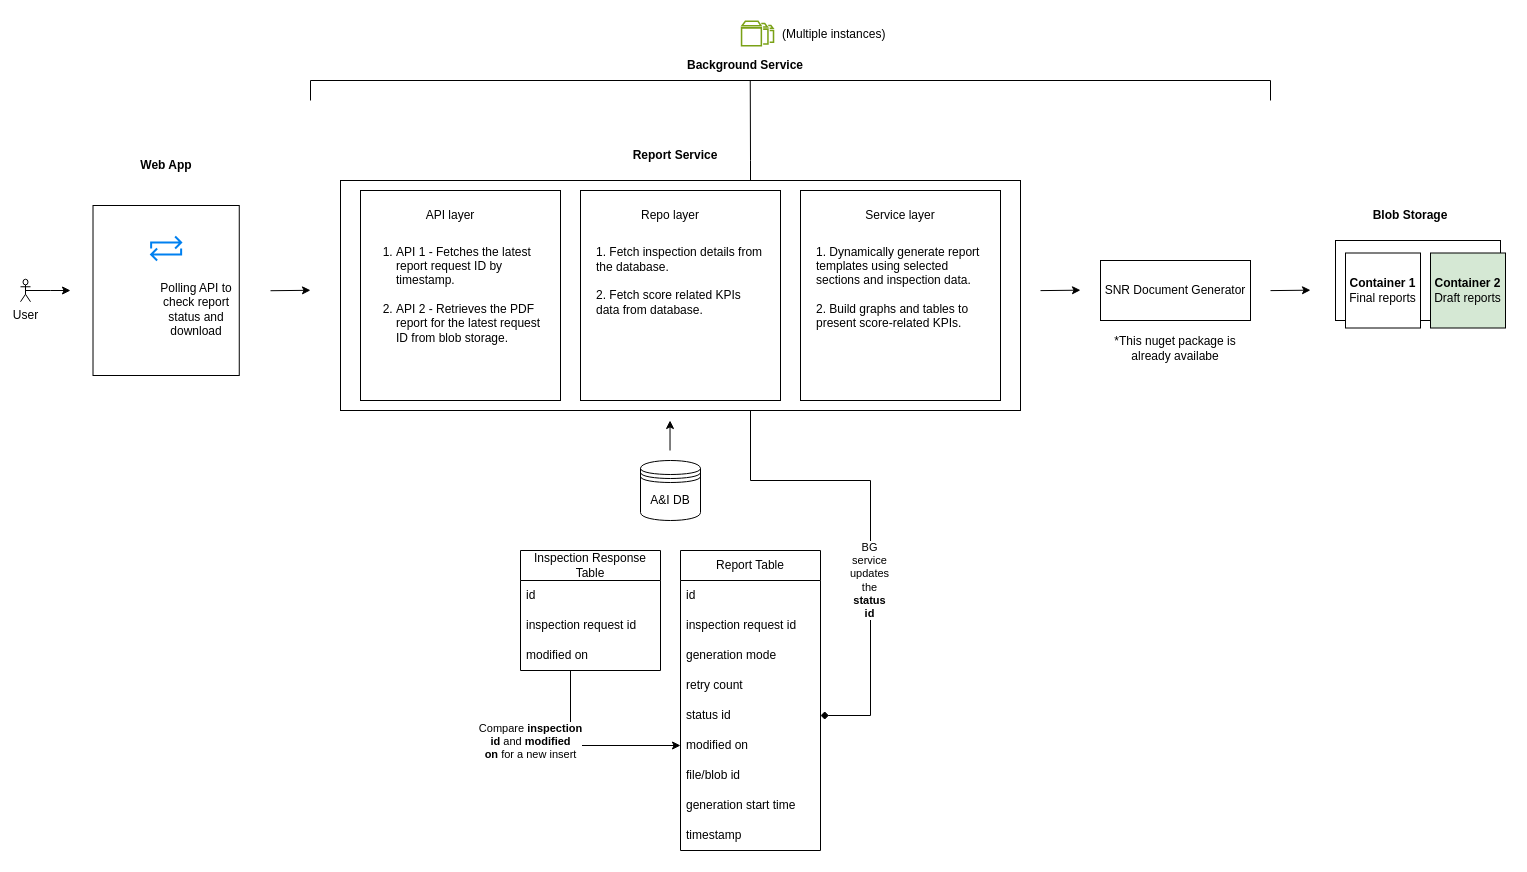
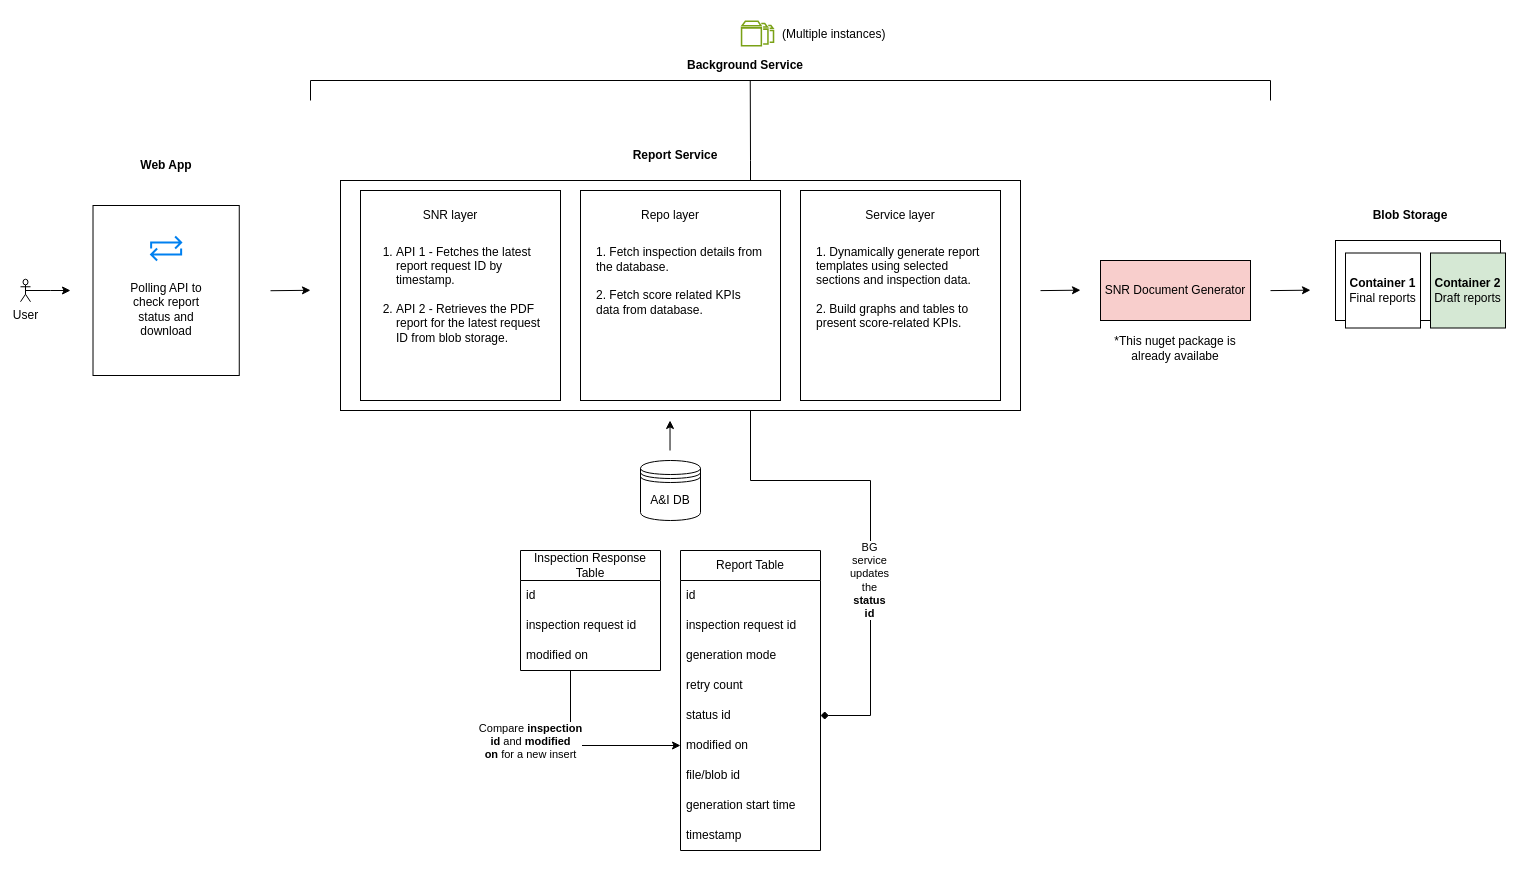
  <mxCell id="0" />
  <mxCell id="1" parent="0" />
  <mxCell id="2" value="" style="endArrow=diamond;html=1;rounded=0;entryX=1;entryY=0.5;entryDx=0;entryDy=0;exitX=0.528;exitY=1.002;exitDx=0;exitDy=0;exitPerimeter=0;" parent="1" source="51" target="12" edge="1"><mxGeometry width="50" height="50" relative="1" as="geometry"><mxPoint x="920" y="480" as="sourcePoint" /><mxPoint x="900" y="500" as="targetPoint" /><Array as="points"><mxPoint x="750" y="160" /><mxPoint x="750" y="480" /><mxPoint x="870" y="480" /><mxPoint x="870" y="715" /></Array></mxGeometry></mxCell>
- <mxCell id="3" value="SNR Document Generator" style="rounded=0;whiteSpace=wrap;html=1;" parent="1" vertex="1"><mxGeometry x="1100" y="260" width="150" height="60" as="geometry" /></mxCell>
+ <mxCell id="3" value="SNR Document Generator" style="rounded=0;whiteSpace=wrap;html=1;fillColor=#f8cecc;" parent="1" vertex="1"><mxGeometry x="1100" y="260" width="150" height="60" as="geometry" /></mxCell>
  <mxCell id="4" value="Report Service" style="text;html=1;align=center;verticalAlign=middle;whiteSpace=wrap;rounded=0;fontStyle=1" parent="1" vertex="1"><mxGeometry x="590" y="140" width="170" height="30" as="geometry" /></mxCell>
  <mxCell id="5" style="edgeStyle=orthogonalEdgeStyle;rounded=0;orthogonalLoop=1;jettySize=auto;html=1;exitX=0.5;exitY=0.5;exitDx=0;exitDy=0;exitPerimeter=0;" parent="1" source="6" edge="1"><mxGeometry relative="1" as="geometry"><mxPoint x="70" y="290" as="targetPoint" /></mxGeometry></mxCell>
  <mxCell id="6" value="User" style="shape=umlActor;verticalLabelPosition=bottom;verticalAlign=top;html=1;outlineConnect=0;" parent="1" vertex="1"><mxGeometry x="20" y="278.75" width="10" height="22.5" as="geometry" /></mxCell>
  <mxCell id="7" value="&lt;span style=&quot;font-weight: normal;&quot;&gt;Report Table&lt;/span&gt;" style="swimlane;fontStyle=1;childLayout=stackLayout;horizontal=1;startSize=30;horizontalStack=0;resizeParent=1;resizeParentMax=0;resizeLast=0;collapsible=1;marginBottom=0;whiteSpace=wrap;html=1;" parent="1" vertex="1"><mxGeometry x="680" y="550" width="140" height="300" as="geometry"><mxRectangle x="40" y="250" width="60" height="30" as="alternateBounds" /></mxGeometry></mxCell>
  <mxCell id="8" value="id" style="text;strokeColor=none;fillColor=none;align=left;verticalAlign=middle;spacingLeft=4;spacingRight=4;overflow=hidden;points=[[0,0.5],[1,0.5]];portConstraint=eastwest;rotatable=0;whiteSpace=wrap;html=1;" parent="7" vertex="1"><mxGeometry y="30" width="140" height="30" as="geometry" /></mxCell>
  <mxCell id="9" value="inspection request id" style="text;strokeColor=none;fillColor=none;align=left;verticalAlign=middle;spacingLeft=4;spacingRight=4;overflow=hidden;points=[[0,0.5],[1,0.5]];portConstraint=eastwest;rotatable=0;whiteSpace=wrap;html=1;" parent="7" vertex="1"><mxGeometry y="60" width="140" height="30" as="geometry" /></mxCell>
  <mxCell id="10" value="generation mode" style="text;strokeColor=none;fillColor=none;align=left;verticalAlign=middle;spacingLeft=4;spacingRight=4;overflow=hidden;points=[[0,0.5],[1,0.5]];portConstraint=eastwest;rotatable=0;whiteSpace=wrap;html=1;" parent="7" vertex="1"><mxGeometry y="90" width="140" height="30" as="geometry" /></mxCell>
  <mxCell id="11" value="retry count" style="text;strokeColor=none;fillColor=none;align=left;verticalAlign=middle;spacingLeft=4;spacingRight=4;overflow=hidden;points=[[0,0.5],[1,0.5]];portConstraint=eastwest;rotatable=0;whiteSpace=wrap;html=1;" parent="7" vertex="1"><mxGeometry y="120" width="140" height="30" as="geometry" /></mxCell>
  <mxCell id="12" value="status id" style="text;strokeColor=none;fillColor=none;align=left;verticalAlign=middle;spacingLeft=4;spacingRight=4;overflow=hidden;points=[[0,0.5],[1,0.5]];portConstraint=eastwest;rotatable=0;whiteSpace=wrap;html=1;" parent="7" vertex="1"><mxGeometry y="150" width="140" height="30" as="geometry" /></mxCell>
  <mxCell id="13" value="modified on" style="text;strokeColor=none;fillColor=none;align=left;verticalAlign=middle;spacingLeft=4;spacingRight=4;overflow=hidden;points=[[0,0.5],[1,0.5]];portConstraint=eastwest;rotatable=0;whiteSpace=wrap;html=1;" parent="7" vertex="1"><mxGeometry y="180" width="140" height="30" as="geometry" /></mxCell>
  <mxCell id="14" value="file/blob id" style="text;strokeColor=none;fillColor=none;align=left;verticalAlign=middle;spacingLeft=4;spacingRight=4;overflow=hidden;points=[[0,0.5],[1,0.5]];portConstraint=eastwest;rotatable=0;whiteSpace=wrap;html=1;" parent="7" vertex="1"><mxGeometry y="210" width="140" height="30" as="geometry" /></mxCell>
  <mxCell id="15" value="generation start time" style="text;strokeColor=none;fillColor=none;align=left;verticalAlign=middle;spacingLeft=4;spacingRight=4;overflow=hidden;points=[[0,0.5],[1,0.5]];portConstraint=eastwest;rotatable=0;whiteSpace=wrap;html=1;" parent="7" vertex="1"><mxGeometry y="240" width="140" height="30" as="geometry" /></mxCell>
  <mxCell id="16" value="timestamp" style="text;strokeColor=none;fillColor=none;align=left;verticalAlign=middle;spacingLeft=4;spacingRight=4;overflow=hidden;points=[[0,0.5],[1,0.5]];portConstraint=eastwest;rotatable=0;whiteSpace=wrap;html=1;" parent="7" vertex="1"><mxGeometry y="270" width="140" height="30" as="geometry" /></mxCell>
  <mxCell id="17" value="A&amp;amp;I DB" style="shape=datastore;whiteSpace=wrap;html=1;fontStyle=0" parent="1" vertex="1"><mxGeometry x="640" y="460" width="60" height="60" as="geometry" /></mxCell>
  <mxCell id="18" value="" style="endArrow=classic;html=1;rounded=0;entryX=0.45;entryY=1;entryDx=0;entryDy=0;entryPerimeter=0;" parent="1" edge="1"><mxGeometry width="50" height="50" relative="1" as="geometry"><mxPoint x="669.52" y="450" as="sourcePoint" /><mxPoint x="669.52" y="420" as="targetPoint" /></mxGeometry></mxCell>
  <mxCell id="19" value="" style="group;labelBackgroundColor=none;" parent="1" vertex="1" connectable="0"><mxGeometry x="340" y="180" width="680" height="230" as="geometry" /></mxCell>
  <mxCell id="20" value="" style="rounded=0;whiteSpace=wrap;html=1;" parent="19" vertex="1"><mxGeometry width="680" height="230" as="geometry" /></mxCell>
  <mxCell id="21" value="" style="rounded=0;whiteSpace=wrap;html=1;" parent="19" vertex="1"><mxGeometry x="20" y="10" width="200" height="210" as="geometry" /></mxCell>
- <mxCell id="22" value="API layer" style="text;html=1;align=center;verticalAlign=middle;whiteSpace=wrap;rounded=0;" parent="19" vertex="1"><mxGeometry x="80" y="20" width="60" height="30" as="geometry" /></mxCell>
+ <mxCell id="22" value="SNR layer" style="text;html=1;align=center;verticalAlign=middle;whiteSpace=wrap;rounded=0;" parent="19" vertex="1"><mxGeometry x="80" y="20" width="60" height="30" as="geometry" /></mxCell>
  <mxCell id="23" value="&lt;span style=&quot;color: rgba(0, 0, 0, 0); font-family: monospace; font-size: 0px; text-align: start; text-wrap-mode: nowrap;&quot;&gt;%3CmxGraphModel%3E%3Croot%3E%3CmxCell%20id%3D%220%22%2F%3E%3CmxCell%20id%3D%221%22%20parent%3D%220%22%2F%3E%3CmxCell%20id%3D%222%22%20value%3D%22Repo%20layer%22%20style%3D%22text%3Bhtml%3D1%3Balign%3Dcenter%3BverticalAlign%3Dmiddle%3BwhiteSpace%3Dwrap%3Brounded%3D0%3B%22%20vertex%3D%221%22%20parent%3D%221%22%3E%3CmxGeometry%20x%3D%22710%22%20y%3D%22265%22%20width%3D%2280%22%20height%3D%2230%22%20as%3D%22geometry%22%2F%3E%3C%2FmxCell%3E%3CmxCell%20id%3D%223%22%20value%3D%22Fetch%20inspection%20and%20score%20related%20KPIs%20data%20from%20DB%22%20style%3D%22text%3Bhtml%3D1%3Balign%3Dcenter%3BverticalAlign%3Dmiddle%3BwhiteSpace%3Dwrap%3Brounded%3D0%3B%22%20vertex%3D%221%22%20parent%3D%221%22%3E%3CmxGeometry%20x%3D%22710%22%20y%3D%22300%22%20width%3D%2280%22%20height%3D%22130%22%20as%3D%22geometry%22%2F%3E%3C%2FmxCell%3E%3C%2Froot%3E%3C%2FmxGraphModel%3E&lt;/span&gt;" style="rounded=0;whiteSpace=wrap;html=1;" parent="19" vertex="1"><mxGeometry x="240" y="10" width="200" height="210" as="geometry" /></mxCell>
  <mxCell id="24" value="&lt;ol&gt;&lt;li&gt;API 1 - Fetches the latest report request ID by timestamp.&lt;br&gt;&lt;br&gt;&lt;/li&gt;&lt;li&gt;API 2 - Retrieves the PDF report for the latest request ID from blob storage.&lt;/li&gt;&lt;/ol&gt;&lt;div&gt;&lt;div&gt;&lt;br&gt;&lt;/div&gt;&lt;div&gt;&lt;br&gt;&lt;/div&gt;&lt;/div&gt;" style="text;strokeColor=none;fillColor=none;align=left;verticalAlign=middle;spacingLeft=4;spacingRight=4;overflow=hidden;points=[[0,0.5],[1,0.5]];portConstraint=eastwest;rotatable=0;whiteSpace=wrap;html=1;" parent="19" vertex="1"><mxGeometry x="10" y="50" width="200" height="140" as="geometry" /></mxCell>
  <mxCell id="25" value="Repo layer" style="text;html=1;align=center;verticalAlign=middle;whiteSpace=wrap;rounded=0;" parent="19" vertex="1"><mxGeometry x="290" y="20" width="80" height="30" as="geometry" /></mxCell>
  <mxCell id="26" value="&lt;span style=&quot;color: rgba(0, 0, 0, 0); font-family: monospace; font-size: 0px; text-align: start; text-wrap-mode: nowrap;&quot;&gt;%3CmxGraphModel%3E%3Croot%3E%3CmxCell%20id%3D%220%22%2F%3E%3CmxCell%20id%3D%221%22%20parent%3D%220%22%2F%3E%3CmxCell%20id%3D%222%22%20value%3D%22Repo%20layer%22%20style%3D%22text%3Bhtml%3D1%3Balign%3Dcenter%3BverticalAlign%3Dmiddle%3BwhiteSpace%3Dwrap%3Brounded%3D0%3B%22%20vertex%3D%221%22%20parent%3D%221%22%3E%3CmxGeometry%20x%3D%22710%22%20y%3D%22265%22%20width%3D%2280%22%20height%3D%2230%22%20as%3D%22geometry%22%2F%3E%3C%2FmxCell%3E%3CmxCell%20id%3D%223%22%20value%3D%22Fetch%20inspection%20and%20score%20related%20KPIs%20data%20from%20DB%22%20style%3D%22text%3Bhtml%3D1%3Balign%3Dcenter%3BverticalAlign%3Dmiddle%3BwhiteSpace%3Dwrap%3Brounded%3D0%3B%22%20vertex%3D%221%22%20parent%3D%221%22%3E%3CmxGeometry%20x%3D%22710%22%20y%3D%22300%22%20width%3D%2280%22%20height%3D%22130%22%20as%3D%22geometry%22%2F%3E%3C%2FmxCell%3E%3C%2Froot%3E%3C%2FmxGraphModel%3E&lt;/span&gt;" style="rounded=0;whiteSpace=wrap;html=1;" parent="19" vertex="1"><mxGeometry x="460" y="10" width="200" height="210" as="geometry" /></mxCell>
  <mxCell id="27" value="Service layer" style="text;html=1;align=center;verticalAlign=middle;whiteSpace=wrap;rounded=0;" parent="19" vertex="1"><mxGeometry x="520" y="20" width="80" height="30" as="geometry" /></mxCell>
  <mxCell id="28" value="&lt;span style=&quot;text-align: center;&quot;&gt;1. Fetch inspection details from the database.&lt;br&gt;&lt;br&gt;2. Fetch&amp;nbsp;&lt;/span&gt;&lt;span style=&quot;text-align: center;&quot;&gt;score related KPIs data from database.&lt;/span&gt;&lt;span style=&quot;text-align: center;&quot;&gt;&lt;br&gt;&lt;/span&gt;&lt;div&gt;&lt;div&gt;&lt;span style=&quot;text-align: center;&quot;&gt;&lt;br&gt;&lt;/span&gt;&lt;/div&gt;&lt;div&gt;&lt;span style=&quot;text-align: center;&quot;&gt;&lt;br&gt;&lt;/span&gt;&lt;/div&gt;&lt;/div&gt;" style="text;strokeColor=none;fillColor=none;align=left;verticalAlign=middle;spacingLeft=4;spacingRight=4;overflow=hidden;points=[[0,0.5],[1,0.5]];portConstraint=eastwest;rotatable=0;whiteSpace=wrap;html=1;" parent="19" vertex="1"><mxGeometry x="250" y="62.5" width="180" height="105" as="geometry" /></mxCell>
  <mxCell id="29" value="&lt;span style=&quot;text-align: center;&quot;&gt;1.&amp;nbsp;&lt;/span&gt;Dynamically generate report templates using selected sections and inspection data.&lt;span style=&quot;text-align: center;&quot;&gt;&lt;br&gt;&lt;br&gt;2.&amp;nbsp;&lt;/span&gt;Build graphs and tables to present score-related KPIs.&lt;span style=&quot;text-align: center;&quot;&gt;&lt;br&gt;&lt;/span&gt;&lt;div&gt;&lt;div&gt;&lt;span style=&quot;text-align: center;&quot;&gt;&lt;br&gt;&lt;/span&gt;&lt;/div&gt;&lt;div&gt;&lt;span style=&quot;text-align: center;&quot;&gt;&lt;br&gt;&lt;/span&gt;&lt;/div&gt;&lt;/div&gt;" style="text;strokeColor=none;fillColor=none;align=left;verticalAlign=middle;spacingLeft=4;spacingRight=4;overflow=hidden;points=[[0,0.5],[1,0.5]];portConstraint=eastwest;rotatable=0;whiteSpace=wrap;html=1;" parent="19" vertex="1"><mxGeometry x="470" y="62.5" width="180" height="117.5" as="geometry" /></mxCell>
  <mxCell id="30" value="" style="endArrow=classic;html=1;rounded=0;" parent="1" edge="1"><mxGeometry width="50" height="50" relative="1" as="geometry"><mxPoint x="1040" y="290.11" as="sourcePoint" /><mxPoint x="1080" y="289.67" as="targetPoint" /></mxGeometry></mxCell>
  <mxCell id="31" value="" style="endArrow=classic;html=1;rounded=0;" parent="1" edge="1"><mxGeometry width="50" height="50" relative="1" as="geometry"><mxPoint x="1270" y="290.11" as="sourcePoint" /><mxPoint x="1310" y="289.67" as="targetPoint" /></mxGeometry></mxCell>
  <mxCell id="32" value="&lt;span style=&quot;font-weight: normal;&quot;&gt;Inspection Response Table&lt;/span&gt;" style="swimlane;fontStyle=1;childLayout=stackLayout;horizontal=1;startSize=30;horizontalStack=0;resizeParent=1;resizeParentMax=0;resizeLast=0;collapsible=1;marginBottom=0;whiteSpace=wrap;html=1;" parent="1" vertex="1"><mxGeometry x="520" y="550" width="140" height="120" as="geometry" /></mxCell>
  <mxCell id="33" value="id" style="text;strokeColor=none;fillColor=none;align=left;verticalAlign=middle;spacingLeft=4;spacingRight=4;overflow=hidden;points=[[0,0.5],[1,0.5]];portConstraint=eastwest;rotatable=0;whiteSpace=wrap;html=1;" parent="32" vertex="1"><mxGeometry y="30" width="140" height="30" as="geometry" /></mxCell>
  <mxCell id="34" value="inspection request id" style="text;strokeColor=none;fillColor=none;align=left;verticalAlign=middle;spacingLeft=4;spacingRight=4;overflow=hidden;points=[[0,0.5],[1,0.5]];portConstraint=eastwest;rotatable=0;whiteSpace=wrap;html=1;" parent="32" vertex="1"><mxGeometry y="60" width="140" height="30" as="geometry" /></mxCell>
  <mxCell id="35" value="modified on" style="text;strokeColor=none;fillColor=none;align=left;verticalAlign=middle;spacingLeft=4;spacingRight=4;overflow=hidden;points=[[0,0.5],[1,0.5]];portConstraint=eastwest;rotatable=0;whiteSpace=wrap;html=1;" parent="32" vertex="1"><mxGeometry y="90" width="140" height="30" as="geometry" /></mxCell>
  <mxCell id="36" value="" style="endArrow=classic;html=1;rounded=0;entryX=0;entryY=0.5;entryDx=0;entryDy=0;" parent="1" target="13" edge="1"><mxGeometry relative="1" as="geometry"><mxPoint x="570" y="670" as="sourcePoint" /><mxPoint x="680" y="706.14" as="targetPoint" /><Array as="points"><mxPoint x="570" y="745" /></Array></mxGeometry></mxCell>
  <mxCell id="37" value="&lt;span style=&quot;color: rgba(0, 0, 0, 0); font-family: monospace; font-size: 0px; text-align: start; background-color: rgb(236, 236, 236);&quot;&gt;%3CmxGraphModel%3E%3Croot%3E%3CmxCell%20id%3D%220%22%2F%3E%3CmxCell%20id%3D%221%22%20parent%3D%220%22%2F%3E%3CmxCell%20id%3D%222%22%20value%3D%22Compare%20%26lt%3Bb%26gt%3Binspection%20id%26lt%3B%2Fb%26gt%3B%20and%26lt%3Bb%26gt%3B%20modified%20on%26lt%3B%2Fb%26gt%3B%20for%20a%20new%20insert%22%20style%3D%22edgeLabel%3Bresizable%3D0%3Bhtml%3D1%3B%3Balign%3Dright%3BverticalAlign%3Dmiddle%3BlabelPosition%3Dleft%3BverticalLabelPosition%3Dmiddle%3B%22%20connectable%3D%220%22%20vertex%3D%221%22%20parent%3D%221%22%3E%3CmxGeometry%20x%3D%22779.903%22%20y%3D%22790.14%22%20as%3D%22geometry%22%2F%3E%3C%2FmxCell%3E%3C%2Froot%3E%3C%2FmxGraphModel%3E&lt;/span&gt;&lt;span style=&quot;color: rgba(0, 0, 0, 0); font-family: monospace; font-size: 0px; text-align: start; background-color: rgb(236, 236, 236);&quot;&gt;%3CmxGraphModel%3E%3Croot%3E%3CmxCell%20id%3D%220%22%2F%3E%3CmxCell%20id%3D%221%22%20parent%3D%220%22%2F%3E%3CmxCell%20id%3D%222%22%20value%3D%22Compare%20%26lt%3Bb%26gt%3Binspection%20id%26lt%3B%2Fb%26gt%3B%20and%26lt%3Bb%26gt%3B%20modified%20on%26lt%3B%2Fb%26gt%3B%20for%20a%20new%20insert%22%20style%3D%22edgeLabel%3Bresizable%3D0%3Bhtml%3D1%3B%3Balign%3Dright%3BverticalAlign%3Dmiddle%3BlabelPosition%3Dleft%3BverticalLabelPosition%3Dmiddle%3B%22%20connectable%3D%220%22%20vertex%3D%221%22%20parent%3D%221%22%3E%3CmxGeometry%20x%3D%22779.903%22%20y%3D%22790.14%22%20as%3D%22geometry%22%2F%3E%3C%2FmxCell%3E%3C%2Froot%3E%3C%2FmxGraphModel%3E&lt;/span&gt;" style="edgeLabel;html=1;align=center;verticalAlign=middle;resizable=0;points=[];" parent="36" vertex="1" connectable="0"><mxGeometry x="0.122" y="-2" relative="1" as="geometry"><mxPoint as="offset" /></mxGeometry></mxCell>
  <mxCell id="38" value="Compare&amp;nbsp;&lt;b&gt;inspection id&lt;/b&gt;&amp;nbsp;and&lt;b&gt;&amp;nbsp;modified on&lt;/b&gt;&amp;nbsp;for a new insert" style="edgeLabel;resizable=0;html=1;;align=center;verticalAlign=middle;labelPosition=left;verticalLabelPosition=middle;whiteSpace=wrap;imageWidth=28;" parent="1" connectable="0" vertex="1"><mxGeometry x="510" y="730" as="geometry"><mxPoint x="20" y="10" as="offset" /></mxGeometry></mxCell>
  <mxCell id="39" value="" style="rounded=0;whiteSpace=wrap;html=1;" parent="1" vertex="1"><mxGeometry x="1335" y="240" width="165" height="80" as="geometry" /></mxCell>
  <mxCell id="40" value="&lt;b&gt;Container 1&lt;/b&gt;&lt;div&gt;Final reports&lt;/div&gt;" style="whiteSpace=wrap;html=1;aspect=fixed;" parent="1" vertex="1"><mxGeometry x="1345" y="252.5" width="75" height="75" as="geometry" /></mxCell>
  <mxCell id="41" value="Blob Storage" style="text;html=1;align=center;verticalAlign=middle;whiteSpace=wrap;rounded=0;fontStyle=1" parent="1" vertex="1"><mxGeometry x="1330" y="200" width="160" height="30" as="geometry" /></mxCell>
  <mxCell id="42" value="" style="rounded=0;whiteSpace=wrap;html=1;rotation=90;" parent="1" vertex="1"><mxGeometry x="80.63" y="216.87" width="170" height="146.25" as="geometry" /></mxCell>
  <mxCell id="43" value="" style="endArrow=classic;html=1;rounded=0;" parent="1" edge="1"><mxGeometry width="50" height="50" relative="1" as="geometry"><mxPoint x="270" y="290.22" as="sourcePoint" /><mxPoint x="310" y="289.78" as="targetPoint" /></mxGeometry></mxCell>
  <mxCell id="44" value="Web App" style="text;html=1;align=center;verticalAlign=middle;whiteSpace=wrap;rounded=0;fontStyle=1" parent="1" vertex="1"><mxGeometry x="80.63" y="150" width="170" height="30" as="geometry" /></mxCell>
  <mxCell id="45" value="" style="html=1;verticalLabelPosition=bottom;align=center;labelBackgroundColor=#ffffff;verticalAlign=top;strokeWidth=2;strokeColor=#0080F0;shadow=0;dashed=0;shape=mxgraph.ios7.icons.repeat;pointerEvents=1" parent="1" vertex="1"><mxGeometry x="150.63" y="236" width="30" height="24" as="geometry" /></mxCell>
- <mxCell id="46" value="Polling API to check report status and download" style="text;html=1;align=center;verticalAlign=middle;whiteSpace=wrap;rounded=0;" parent="1" vertex="1"><mxGeometry x="144.85" y="278.75" width="101.56" height="60" as="geometry" /></mxCell>
+ <mxCell id="46" value="Polling API to check report status and download" style="text;html=1;align=center;verticalAlign=middle;whiteSpace=wrap;rounded=0;" parent="1" vertex="1"><mxGeometry x="114.85" y="278.75" width="101.56" height="60" as="geometry" /></mxCell>
  <mxCell id="47" value="" style="group" parent="1" vertex="1" connectable="0"><mxGeometry x="310" y="80" width="960" height="20" as="geometry" /></mxCell>
  <mxCell id="48" value="" style="endArrow=none;html=1;rounded=0;" parent="47" edge="1"><mxGeometry width="50" height="50" relative="1" as="geometry"><mxPoint as="sourcePoint" /><mxPoint x="960" as="targetPoint" /></mxGeometry></mxCell>
  <mxCell id="49" value="" style="endArrow=none;html=1;rounded=0;" parent="47" edge="1"><mxGeometry width="50" height="50" relative="1" as="geometry"><mxPoint y="20" as="sourcePoint" /><mxPoint as="targetPoint" /></mxGeometry></mxCell>
  <mxCell id="50" value="" style="endArrow=none;html=1;rounded=0;" parent="47" edge="1"><mxGeometry width="50" height="50" relative="1" as="geometry"><mxPoint x="960" y="20" as="sourcePoint" /><mxPoint x="960" as="targetPoint" /></mxGeometry></mxCell>
  <mxCell id="51" value="Background Service" style="text;html=1;align=center;verticalAlign=middle;whiteSpace=wrap;rounded=0;fontStyle=1" parent="1" vertex="1"><mxGeometry x="660" y="50" width="170" height="30" as="geometry" /></mxCell>
  <mxCell id="52" value="" style="sketch=0;outlineConnect=0;fontColor=#232F3E;gradientColor=none;fillColor=#7AA116;strokeColor=none;dashed=0;verticalLabelPosition=bottom;verticalAlign=top;align=center;html=1;fontSize=12;fontStyle=0;aspect=fixed;pointerEvents=1;shape=mxgraph.aws4.multiple_volumes_resource;" parent="1" vertex="1"><mxGeometry x="740" y="20" width="34" height="26.15" as="geometry" /></mxCell>
  <mxCell id="53" value="&lt;span style=&quot;text-align: center;&quot;&gt;(Multiple instances)&lt;/span&gt;" style="text;whiteSpace=wrap;html=1;" parent="1" vertex="1"><mxGeometry x="780" y="20" width="170" height="40" as="geometry" /></mxCell>
  <mxCell id="54" value="&lt;div style=&quot;&quot;&gt;BG service updates the &lt;b&gt;status id&lt;/b&gt;&lt;/div&gt;" style="edgeLabel;resizable=0;html=1;;align=center;verticalAlign=middle;labelPosition=left;verticalLabelPosition=middle;imageWidth=28;whiteSpace=wrap;" parent="1" connectable="0" vertex="1"><mxGeometry x="870" y="570" as="geometry"><mxPoint x="-1" y="9" as="offset" /></mxGeometry></mxCell>
  <mxCell id="55" value="*This nuget package is already availabe" style="text;html=1;align=center;verticalAlign=middle;whiteSpace=wrap;rounded=0;" vertex="1" parent="1"><mxGeometry x="1095" y="333.12" width="160" height="30" as="geometry" /></mxCell>
  <mxCell id="56" value="&lt;b&gt;Container 2&lt;/b&gt;&lt;div&gt;Draft reports&lt;/div&gt;" style="whiteSpace=wrap;html=1;aspect=fixed;fillColor=#d5e8d4;" vertex="1" parent="1"><mxGeometry x="1430" y="252.5" width="75" height="75" as="geometry" /></mxCell>
